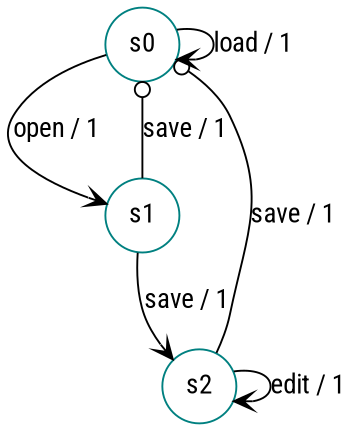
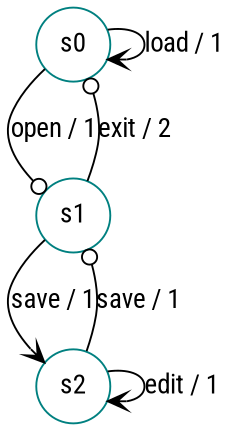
  digraph {
    fontname="Roboto Condensed"
    node [color=teal fontname="Roboto Condensed" shape=circle]
    edge [arrowhead=vee fontname="Roboto Condensed"]
    n1 [label=s0]
    n2 [label=s1]
    n3 [label=s2]
    n1 -> n1 [label="load / 1"]
-   n1 -> n2 [label="open / 1"]
-   n2 -> n1 [arrowhead=odot label="save / 1"]
+   n1 -> n2 [arrowhead=odot label="open / 1"]
+   n2 -> n1 [arrowhead=odot label="exit / 2"]
    n2 -> n3 [label="save / 1"]
-   n3 -> n1 [arrowhead=odot label="save / 1"]
+   n3 -> n2 [arrowhead=odot label="save / 1"]
    n3 -> n3 [label="edit / 1"]
  }
